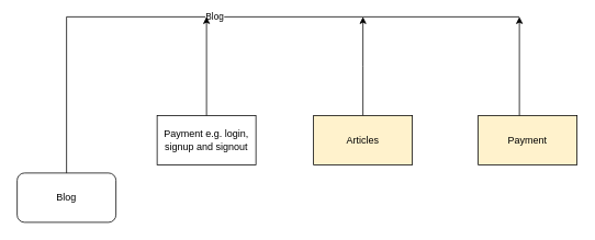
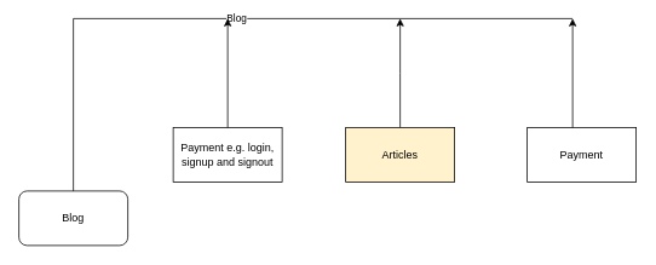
  <mxCell id="0" />
  <mxCell id="1" parent="0" />
  <mxCell id="2" value="Blog" style="endArrow=none;html=1;rounded=0;edgeStyle=elbowEdgeStyle;exitX=0.5;exitY=0;exitDx=0;exitDy=0;elbow=vertical;endFill=0;" edge="1" parent="1" source="4"><mxGeometry width="50" height="50" relative="1" as="geometry"><mxPoint x="80" y="140" as="sourcePoint" /><mxPoint x="630" y="20" as="targetPoint" /><Array as="points"><mxPoint x="310" y="20" /></Array></mxGeometry></mxCell>
- <mxCell id="3" value="Payment" style="rounded=0;whiteSpace=wrap;html=1;fillColor=#fff2cc;" vertex="1" parent="1"><mxGeometry x="580" y="140" width="120" height="60" as="geometry" /></mxCell>
+ <mxCell id="3" value="Payment" style="rounded=0;whiteSpace=wrap;html=1;" vertex="1" parent="1"><mxGeometry x="580" y="140" width="120" height="60" as="geometry" /></mxCell>
  <mxCell id="4" value="Blog" style="rounded=1;whiteSpace=wrap;html=1;" vertex="1" parent="1"><mxGeometry x="20" y="210" width="120" height="60" as="geometry" /></mxCell>
  <mxCell id="5" value="Payment e.g. login, signup and signout" style="rounded=0;whiteSpace=wrap;html=1;" vertex="1" parent="1"><mxGeometry x="190" y="140" width="120" height="60" as="geometry" /></mxCell>
  <mxCell id="6" style="edgeStyle=orthogonalEdgeStyle;rounded=0;orthogonalLoop=1;jettySize=auto;html=1;endArrow=classic;endFill=1;" edge="1" parent="1" source="7"><mxGeometry relative="1" as="geometry"><mxPoint x="440" y="20" as="targetPoint" /></mxGeometry></mxCell>
  <mxCell id="7" value="Articles" style="rounded=0;whiteSpace=wrap;html=1;fillColor=#fff2cc;" vertex="1" parent="1"><mxGeometry x="380" y="140" width="120" height="60" as="geometry" /></mxCell>
  <mxCell id="8" value="" style="endArrow=classic;html=1;rounded=0;endFill=1;" edge="1" parent="1"><mxGeometry width="50" height="50" relative="1" as="geometry"><mxPoint x="250" y="140" as="sourcePoint" /><mxPoint x="250" y="20" as="targetPoint" /></mxGeometry></mxCell>
  <mxCell id="9" value="" style="endArrow=classic;html=1;rounded=0;" edge="1" parent="1"><mxGeometry width="50" height="50" relative="1" as="geometry"><mxPoint x="630" y="140" as="sourcePoint" /><mxPoint x="630" y="20" as="targetPoint" /></mxGeometry></mxCell>
